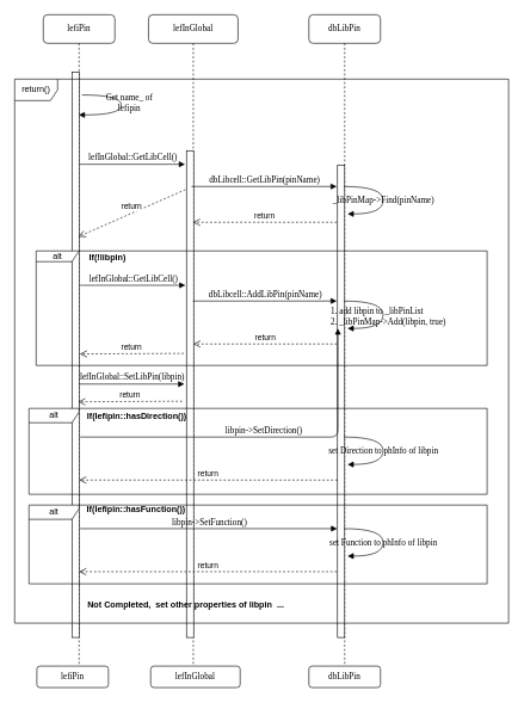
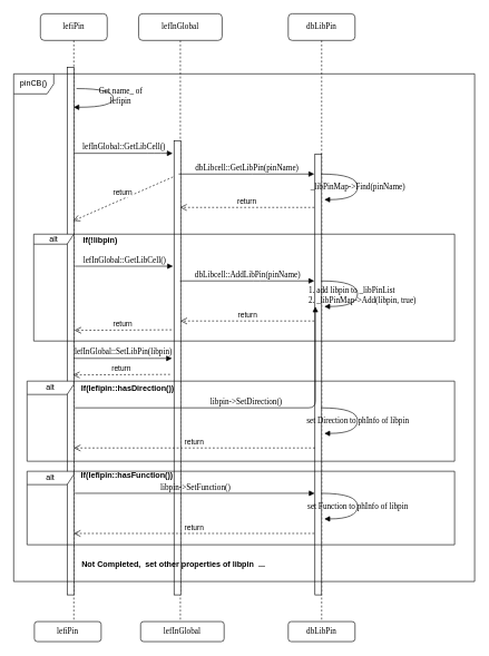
  <mxCell id="0" />
  <mxCell id="1" parent="0" />
  <mxCell id="2" value="lefiPin" style="shape=umlLifeline;perimeter=lifelinePerimeter;whiteSpace=wrap;html=1;container=1;collapsible=0;recursiveResize=0;outlineConnect=0;rounded=1;shadow=0;comic=0;labelBackgroundColor=none;strokeWidth=1;fontFamily=Verdana;fontSize=12;align=center;" parent="1" vertex="1"><mxGeometry x="60" y="20" width="100" height="930" as="geometry" /></mxCell>
  <mxCell id="3" value="" style="html=1;points=[];perimeter=orthogonalPerimeter;rounded=0;shadow=0;comic=0;labelBackgroundColor=none;strokeWidth=1;fontFamily=Verdana;fontSize=12;align=center;" parent="2" vertex="1"><mxGeometry x="40" y="80" width="10" height="790" as="geometry" /></mxCell>
  <mxCell id="4" value="lefInGlobal" style="shape=umlLifeline;perimeter=lifelinePerimeter;whiteSpace=wrap;html=1;container=1;collapsible=0;recursiveResize=0;outlineConnect=0;rounded=1;shadow=0;comic=0;labelBackgroundColor=none;strokeWidth=1;fontFamily=Verdana;fontSize=12;align=center;" parent="1" vertex="1"><mxGeometry x="207" y="20" width="125" height="910" as="geometry" /></mxCell>
  <mxCell id="5" value="" style="html=1;points=[];perimeter=orthogonalPerimeter;rounded=0;shadow=0;comic=0;labelBackgroundColor=none;strokeWidth=1;fontFamily=Verdana;fontSize=12;align=center;" parent="4" vertex="1"><mxGeometry x="53" y="190" width="10" height="680" as="geometry" /></mxCell>
  <mxCell id="6" value="dbLibPin" style="shape=umlLifeline;perimeter=lifelinePerimeter;whiteSpace=wrap;html=1;container=1;collapsible=0;recursiveResize=0;outlineConnect=0;rounded=1;shadow=0;comic=0;labelBackgroundColor=none;strokeWidth=1;fontFamily=Verdana;fontSize=12;align=center;" parent="1" vertex="1"><mxGeometry x="431" y="20" width="100" height="920" as="geometry" /></mxCell>
  <mxCell id="7" value="" style="html=1;points=[];perimeter=orthogonalPerimeter;rounded=0;shadow=0;comic=0;labelBackgroundColor=none;strokeWidth=1;fontFamily=Verdana;fontSize=12;align=center;" parent="1" vertex="1"><mxGeometry x="471" y="230" width="10" height="660" as="geometry" /></mxCell>
  <mxCell id="8" value="Get name_ of&lt;br&gt;lefipin" style="html=1;verticalAlign=bottom;endArrow=block;labelBackgroundColor=none;fontFamily=Verdana;fontSize=12;elbow=vertical;edgeStyle=orthogonalEdgeStyle;curved=1;exitX=1.038;exitY=0.345;exitPerimeter=0;" parent="1" target="2" edge="1"><mxGeometry x="0.164" y="-11" relative="1" as="geometry"><mxPoint x="114" y="132.08" as="sourcePoint" /><mxPoint x="119" y="170" as="targetPoint" /><Array as="points"><mxPoint x="169" y="132" /><mxPoint x="169" y="160" /></Array><mxPoint x="11" y="11" as="offset" /></mxGeometry></mxCell>
  <mxCell id="9" value="lefInGlobal::GetLibCell()" style="html=1;verticalAlign=bottom;endArrow=block;entryX=0;entryY=0;labelBackgroundColor=none;fontFamily=Verdana;fontSize=12;edgeStyle=elbowEdgeStyle;elbow=vertical;" parent="1" edge="1"><mxGeometry relative="1" as="geometry"><mxPoint x="111" y="229" as="sourcePoint" /><mxPoint x="258" y="229" as="targetPoint" /><Array as="points"><mxPoint x="231" y="229" /><mxPoint x="201" y="212" /></Array></mxGeometry></mxCell>
  <mxCell id="10" value="return" style="html=1;verticalAlign=bottom;endArrow=open;dashed=1;endSize=8;exitX=-0.156;exitY=0.08;exitDx=0;exitDy=0;exitPerimeter=0;" parent="1" edge="1" source="5"><mxGeometry relative="1" as="geometry"><mxPoint x="250" y="330" as="sourcePoint" /><mxPoint x="109" y="330.1" as="targetPoint" /></mxGeometry></mxCell>
  <mxCell id="11" value="lefInGlobal::GetLibCell()" style="html=1;verticalAlign=bottom;endArrow=block;entryX=0;entryY=0;labelBackgroundColor=none;fontFamily=Verdana;fontSize=12;edgeStyle=elbowEdgeStyle;elbow=vertical;" parent="1" edge="1"><mxGeometry relative="1" as="geometry"><mxPoint x="111.5" y="398" as="sourcePoint" /><mxPoint x="258.5" y="398" as="targetPoint" /><Array as="points"><mxPoint x="231.5" y="398" /><mxPoint x="201.5" y="381" /></Array></mxGeometry></mxCell>
  <mxCell id="12" value="1. add libpin to _libPinList&lt;br&gt;2. _libPinMap-&amp;gt;Add(libpin, true)" style="html=1;verticalAlign=bottom;endArrow=block;labelBackgroundColor=none;fontFamily=Verdana;fontSize=12;elbow=vertical;edgeStyle=orthogonalEdgeStyle;curved=1;entryX=1;entryY=0.286;entryPerimeter=0;exitX=1.038;exitY=0.345;exitPerimeter=0;align=left;" parent="1" edge="1"><mxGeometry x="1" y="-25" relative="1" as="geometry"><mxPoint x="480" y="420" as="sourcePoint" /><mxPoint x="485" y="458.333" as="targetPoint" /><Array as="points"><mxPoint x="534.667" y="420" /><mxPoint x="534.667" y="458" /></Array><mxPoint x="-25" y="25" as="offset" /></mxGeometry></mxCell>
  <mxCell id="13" value="return" style="html=1;verticalAlign=bottom;endArrow=open;dashed=1;endSize=8;exitX=-0.067;exitY=0.21;exitDx=0;exitDy=0;exitPerimeter=0;" parent="1" edge="1"><mxGeometry relative="1" as="geometry"><mxPoint x="256.33" y="493.2" as="sourcePoint" /><mxPoint x="111" y="494" as="targetPoint" /></mxGeometry></mxCell>
  <mxCell id="14" value="libpin-&amp;gt;SetDirection()" style="html=1;verticalAlign=bottom;endArrow=block;entryX=0.056;entryY=0.346;labelBackgroundColor=none;fontFamily=Verdana;fontSize=12;edgeStyle=elbowEdgeStyle;elbow=vertical;entryDx=0;entryDy=0;entryPerimeter=0;" parent="1" edge="1" target="7"><mxGeometry relative="1" as="geometry"><mxPoint x="111.5" y="610" as="sourcePoint" /><mxPoint x="258.5" y="610" as="targetPoint" /><Array as="points"><mxPoint x="231.5" y="610" /><mxPoint x="201.5" y="593" /></Array></mxGeometry></mxCell>
  <mxCell id="15" value="return" style="html=1;verticalAlign=bottom;endArrow=open;dashed=1;endSize=8;" parent="1" edge="1" source="7"><mxGeometry relative="1" as="geometry"><mxPoint x="460" y="670" as="sourcePoint" /><mxPoint x="110" y="670.1" as="targetPoint" /></mxGeometry></mxCell>
  <mxCell id="16" value="set Direction to phInfo of libpin" style="html=1;verticalAlign=bottom;endArrow=block;labelBackgroundColor=none;fontFamily=Verdana;fontSize=12;elbow=vertical;edgeStyle=orthogonalEdgeStyle;curved=1;entryX=1;entryY=0.286;entryPerimeter=0;exitX=1.038;exitY=0.345;exitPerimeter=0;" parent="1" edge="1"><mxGeometry x="0.173" relative="1" as="geometry"><mxPoint x="480" y="610" as="sourcePoint" /><mxPoint x="485" y="648.333" as="targetPoint" /><Array as="points"><mxPoint x="534.667" y="610" /><mxPoint x="534.667" y="648" /></Array><mxPoint as="offset" /></mxGeometry></mxCell>
  <mxCell id="17" value="&lt;span style=&quot;font-family: &amp;#34;verdana&amp;#34;&quot;&gt;lefiPin&lt;/span&gt;" style="rounded=1;whiteSpace=wrap;html=1;" parent="1" vertex="1"><mxGeometry x="51" y="930" width="100" height="30" as="geometry" /></mxCell>
  <mxCell id="18" value="&lt;span style=&quot;font-family: &amp;#34;verdana&amp;#34;&quot;&gt;dbLibPin&lt;/span&gt;" style="rounded=1;whiteSpace=wrap;html=1;" parent="1" vertex="1"><mxGeometry x="431" y="930" width="100" height="30" as="geometry" /></mxCell>
  <mxCell id="19" value="dbLibcell::GetLibPin(pinName)" style="html=1;verticalAlign=bottom;endArrow=block;labelBackgroundColor=none;fontFamily=Verdana;fontSize=12;edgeStyle=elbowEdgeStyle;elbow=vertical;" edge="1" parent="1"><mxGeometry relative="1" as="geometry"><mxPoint x="267" y="260" as="sourcePoint" /><mxPoint x="470" y="260" as="targetPoint" /><Array as="points"><mxPoint x="387" y="260" /><mxPoint x="357" y="243" /></Array></mxGeometry></mxCell>
  <mxCell id="20" value="_libPinMap-&amp;gt;Find(pinName)" style="html=1;verticalAlign=bottom;endArrow=block;labelBackgroundColor=none;fontFamily=Verdana;fontSize=12;elbow=vertical;edgeStyle=orthogonalEdgeStyle;curved=1;entryX=1;entryY=0.286;entryPerimeter=0;exitX=1.038;exitY=0.345;exitPerimeter=0;" edge="1" parent="1"><mxGeometry x="0.173" relative="1" as="geometry"><mxPoint x="480" y="260" as="sourcePoint" /><mxPoint x="485" y="298.333" as="targetPoint" /><Array as="points"><mxPoint x="534.667" y="260" /><mxPoint x="534.667" y="298" /></Array><mxPoint as="offset" /></mxGeometry></mxCell>
  <mxCell id="21" value="return" style="html=1;verticalAlign=bottom;endArrow=open;dashed=1;endSize=8;" edge="1" parent="1" target="4"><mxGeometry relative="1" as="geometry"><mxPoint x="470" y="310" as="sourcePoint" /><mxPoint x="327" y="310" as="targetPoint" /><Array as="points"><mxPoint x="430" y="310" /></Array></mxGeometry></mxCell>
  <mxCell id="22" value="dbLibcell::AddLibPin(pinName)" style="html=1;verticalAlign=bottom;endArrow=block;labelBackgroundColor=none;fontFamily=Verdana;fontSize=12;edgeStyle=elbowEdgeStyle;elbow=vertical;" edge="1" parent="1"><mxGeometry relative="1" as="geometry"><mxPoint x="269" y="420" as="sourcePoint" /><mxPoint x="470" y="420" as="targetPoint" /><Array as="points"><mxPoint x="389" y="420" /><mxPoint x="359" y="403" /></Array></mxGeometry></mxCell>
  <mxCell id="23" value="return" style="html=1;verticalAlign=bottom;endArrow=open;dashed=1;endSize=8;" edge="1" parent="1"><mxGeometry relative="1" as="geometry"><mxPoint x="470" y="480" as="sourcePoint" /><mxPoint x="269.5" y="480" as="targetPoint" /><Array as="points"><mxPoint x="433" y="480" /></Array></mxGeometry></mxCell>
  <mxCell id="24" value="lefInGlobal::SetLibPin(libpin)" style="html=1;verticalAlign=bottom;endArrow=block;entryX=0;entryY=0;labelBackgroundColor=none;fontFamily=Verdana;fontSize=12;edgeStyle=elbowEdgeStyle;elbow=vertical;" edge="1" parent="1"><mxGeometry relative="1" as="geometry"><mxPoint x="110" y="536" as="sourcePoint" /><mxPoint x="257" y="536" as="targetPoint" /><Array as="points"><mxPoint x="230" y="536" /><mxPoint x="200" y="519" /></Array></mxGeometry></mxCell>
  <mxCell id="25" value="return" style="html=1;verticalAlign=bottom;endArrow=open;dashed=1;endSize=8;exitX=-0.067;exitY=0.21;exitDx=0;exitDy=0;exitPerimeter=0;" edge="1" parent="1"><mxGeometry relative="1" as="geometry"><mxPoint x="254" y="560" as="sourcePoint" /><mxPoint x="108.67" y="560.8" as="targetPoint" /></mxGeometry></mxCell>
  <mxCell id="26" value="libpin-&amp;gt;SetFunction()" style="html=1;verticalAlign=bottom;endArrow=block;entryX=0.056;entryY=0.346;labelBackgroundColor=none;fontFamily=Verdana;fontSize=12;edgeStyle=elbowEdgeStyle;elbow=vertical;entryDx=0;entryDy=0;entryPerimeter=0;" edge="1" parent="1"><mxGeometry relative="1" as="geometry"><mxPoint x="111.5" y="738" as="sourcePoint" /><mxPoint x="470.56" y="738.6" as="targetPoint" /><Array as="points"><mxPoint x="231.5" y="738" /><mxPoint x="201.5" y="721" /></Array></mxGeometry></mxCell>
  <mxCell id="27" value="return" style="html=1;verticalAlign=bottom;endArrow=open;dashed=1;endSize=8;" edge="1" parent="1"><mxGeometry relative="1" as="geometry"><mxPoint x="470" y="798.1" as="sourcePoint" /><mxPoint x="110" y="798.1" as="targetPoint" /></mxGeometry></mxCell>
  <mxCell id="28" value="set Function to phInfo of libpin" style="html=1;verticalAlign=bottom;endArrow=block;labelBackgroundColor=none;fontFamily=Verdana;fontSize=12;elbow=vertical;edgeStyle=orthogonalEdgeStyle;curved=1;entryX=1;entryY=0.286;entryPerimeter=0;exitX=1.038;exitY=0.345;exitPerimeter=0;" edge="1" parent="1"><mxGeometry x="0.173" relative="1" as="geometry"><mxPoint x="480" y="738" as="sourcePoint" /><mxPoint x="485" y="776.333" as="targetPoint" /><Array as="points"><mxPoint x="534.667" y="738" /><mxPoint x="534.667" y="776" /></Array><mxPoint as="offset" /></mxGeometry></mxCell>
  <mxCell id="29" value="&lt;b&gt;Not Completed,&amp;nbsp; set other properties of libpin&amp;nbsp; ...&lt;/b&gt;" style="text;whiteSpace=wrap;html=1;" vertex="1" parent="1"><mxGeometry x="120" y="830" width="330" height="30" as="geometry" /></mxCell>
  <mxCell id="30" value="alt" style="shape=umlFrame;whiteSpace=wrap;html=1;width=60;height=15;" vertex="1" parent="1"><mxGeometry x="50" y="350" width="630" height="160" as="geometry" /></mxCell>
  <mxCell id="31" value="If(!libpin)" style="text;align=center;fontStyle=1;verticalAlign=middle;spacingLeft=3;spacingRight=3;strokeColor=none;rotatable=0;points=[[0,0.5],[1,0.5]];portConstraint=eastwest;" vertex="1" parent="1"><mxGeometry x="110" y="350" width="80" height="16" as="geometry" /></mxCell>
  <mxCell id="32" value="alt" style="shape=umlFrame;whiteSpace=wrap;html=1;width=70;height=20;" vertex="1" parent="1"><mxGeometry x="40" y="570" width="640" height="120" as="geometry" /></mxCell>
  <mxCell id="33" value="If(lefipin::hasDirection())" style="text;align=center;fontStyle=1;verticalAlign=middle;spacingLeft=3;spacingRight=3;strokeColor=none;rotatable=0;points=[[0,0.5],[1,0.5]];portConstraint=eastwest;" vertex="1" parent="1"><mxGeometry x="151" y="572" width="80" height="16" as="geometry" /></mxCell>
  <mxCell id="34" value="alt" style="shape=umlFrame;whiteSpace=wrap;html=1;width=70;height=20;" vertex="1" parent="1"><mxGeometry x="40" y="705" width="640" height="110" as="geometry" /></mxCell>
  <mxCell id="35" value="If(lefipin::hasFunction())" style="text;align=center;fontStyle=1;verticalAlign=middle;spacingLeft=3;spacingRight=3;strokeColor=none;rotatable=0;points=[[0,0.5],[1,0.5]];portConstraint=eastwest;" vertex="1" parent="1"><mxGeometry x="150" y="703" width="80" height="16" as="geometry" /></mxCell>
- <mxCell id="36" value="return()" style="shape=umlFrame;whiteSpace=wrap;html=1;" vertex="1" parent="1"><mxGeometry x="20" y="110" width="690" height="760" as="geometry" /></mxCell>
+ <mxCell id="36" value="pinCB()" style="shape=umlFrame;whiteSpace=wrap;html=1;" vertex="1" parent="1"><mxGeometry x="20" y="110" width="690" height="760" as="geometry" /></mxCell>
  <mxCell id="37" value="&lt;span style=&quot;font-family: &amp;#34;verdana&amp;#34;&quot;&gt;lefInGlobal&lt;/span&gt;" style="rounded=1;whiteSpace=wrap;html=1;" parent="1" vertex="1"><mxGeometry x="210" y="930" width="125" height="30" as="geometry" /></mxCell>
